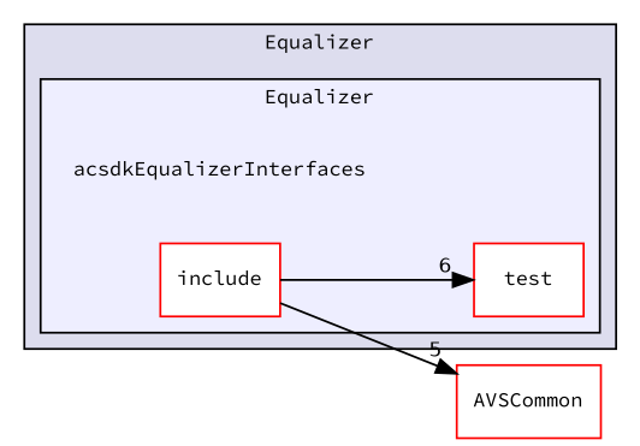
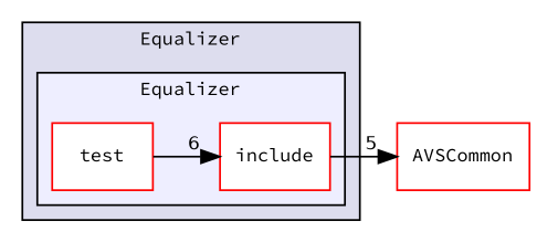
  digraph {
    compound=true
    fontname="Source Code Pro"
    rankdir=LR
    node [fontname="Source Code Pro" fontsize=10 shape=box color=red fillcolor=white style=filled]
    edge [fontname="Source Code Pro" labeldistance=1.5 labelfontname=Helvetica labelfontsize=10]
-   n1 [label=acsdkEqualizerInterfaces shape=plaintext color="" fillcolor="" style=""]
    n2 [label=include]
    n3 [label=test]
    n4 [label=AVSCommon]
    subgraph cluster_1 {
      bgcolor="#ddddee"
      fontsize=10
      label=Equalizer
      pencolor=black
      subgraph cluster_2 {
        bgcolor="#eeeeff"
        fontsize=10
        label=Equalizer
        pencolor=black
-       n1
        n2
        n3
      }
    }
    n2 -> n4 [headlabel=5]
-   n2 -> n3 [headlabel=6]
+   n3 -> n2 [headlabel=6]
  }
